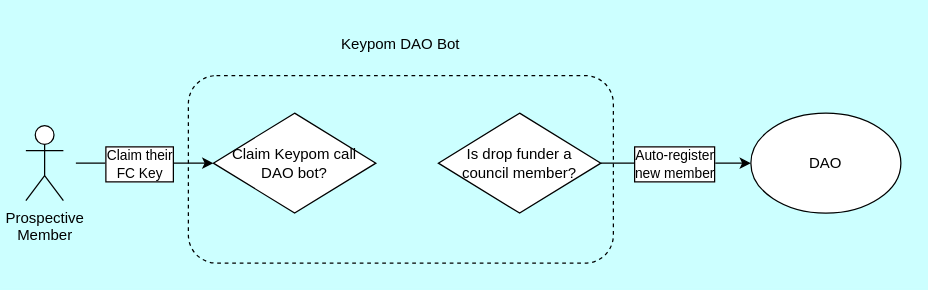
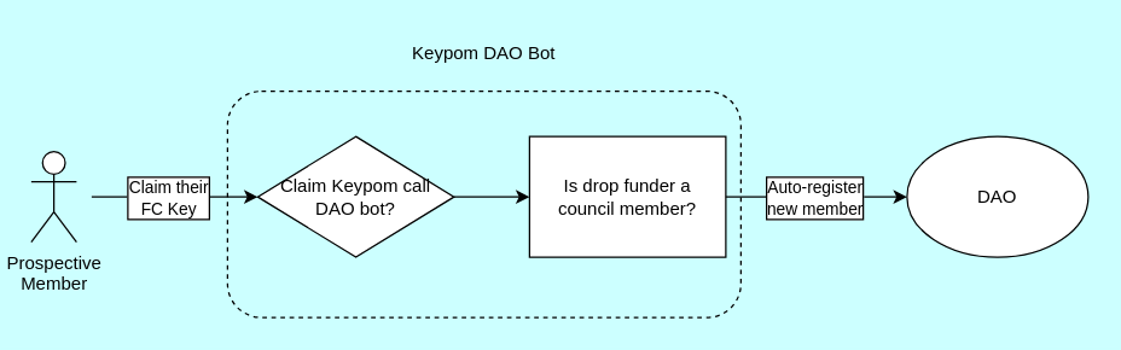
  <mxCell id="0" />
  <mxCell id="1" parent="0" />
  <mxCell id="2" value="&lt;font color=&quot;#000000&quot;&gt;Prospective &lt;br&gt;Member&lt;/font&gt;" style="shape=umlActor;verticalLabelPosition=bottom;verticalAlign=top;html=1;outlineConnect=0;strokeColor=#000000;" parent="1" vertex="1"><mxGeometry x="20" y="100" width="30" height="60" as="geometry" /></mxCell>
  <mxCell id="3" value="" style="endArrow=classic;html=1;strokeColor=#000000;" parent="1" edge="1"><mxGeometry width="50" height="50" relative="1" as="geometry"><mxPoint x="60" y="130" as="sourcePoint" /><mxPoint x="170" y="130" as="targetPoint" /></mxGeometry></mxCell>
  <mxCell id="4" value="Claim their&lt;br&gt;FC Key" style="edgeLabel;html=1;align=center;verticalAlign=middle;resizable=0;points=[];labelBorderColor=#000000;" parent="3" vertex="1" connectable="0"><mxGeometry x="0.543" relative="1" as="geometry"><mxPoint x="-35" as="offset" /></mxGeometry></mxCell>
- <mxCell id="5" value="Is drop funder a&lt;br&gt;council member?" style="rhombus;whiteSpace=wrap;html=1;strokeColor=#000000;" parent="1" vertex="1"><mxGeometry x="350" y="90" width="130" height="80" as="geometry" /></mxCell>
+ <mxCell id="5" value="Is drop funder a&lt;br&gt;council member?" style="whiteSpace=wrap;html=1;strokeColor=#000000;rounded=0;" parent="1" vertex="1"><mxGeometry x="350" y="90" width="130" height="80" as="geometry" /></mxCell>
  <mxCell id="6" value="Claim Keypom call &lt;br&gt;DAO bot?" style="rhombus;whiteSpace=wrap;html=1;strokeColor=#000000;" parent="1" vertex="1"><mxGeometry x="170" y="90" width="130" height="80" as="geometry" /></mxCell>
+ <mxCell id="7" value="" style="endArrow=classic;html=1;entryX=0;entryY=0.5;entryDx=0;entryDy=0;exitX=1;exitY=0.5;exitDx=0;exitDy=0;strokeColor=#000000;" parent="1" source="6" target="5" edge="1"><mxGeometry width="50" height="50" relative="1" as="geometry"><mxPoint x="280" y="180" as="sourcePoint" /><mxPoint x="330" y="130" as="targetPoint" /></mxGeometry></mxCell>
  <mxCell id="8" value="" style="rounded=1;whiteSpace=wrap;html=1;fillColor=none;dashed=1;strokeColor=#000000;" parent="1" vertex="1"><mxGeometry x="150" y="60" width="340" height="150" as="geometry" /></mxCell>
  <mxCell id="9" value="&lt;font color=&quot;#000000&quot;&gt;Keypom DAO Bot&lt;/font&gt;" style="text;html=1;strokeColor=none;fillColor=none;align=center;verticalAlign=middle;whiteSpace=wrap;rounded=0;dashed=1;" parent="1" vertex="1"><mxGeometry x="255" y="20" width="130" height="30" as="geometry" /></mxCell>
  <mxCell id="10" value="" style="endArrow=classic;html=1;exitX=1;exitY=0.5;exitDx=0;exitDy=0;strokeColor=#000000;" parent="1" source="5" edge="1"><mxGeometry width="50" height="50" relative="1" as="geometry"><mxPoint x="590" y="20" as="sourcePoint" /><mxPoint x="600" y="130" as="targetPoint" /></mxGeometry></mxCell>
  <mxCell id="11" value="Auto-register &lt;br&gt;new member" style="edgeLabel;html=1;align=center;verticalAlign=middle;resizable=0;points=[];labelBorderColor=#000000;" parent="10" vertex="1" connectable="0"><mxGeometry x="-0.24" relative="1" as="geometry"><mxPoint x="12" as="offset" /></mxGeometry></mxCell>
  <mxCell id="12" value="DAO" style="ellipse;whiteSpace=wrap;html=1;strokeColor=#000000;" parent="1" vertex="1"><mxGeometry x="600" y="90" width="120" height="80" as="geometry" /></mxCell>
